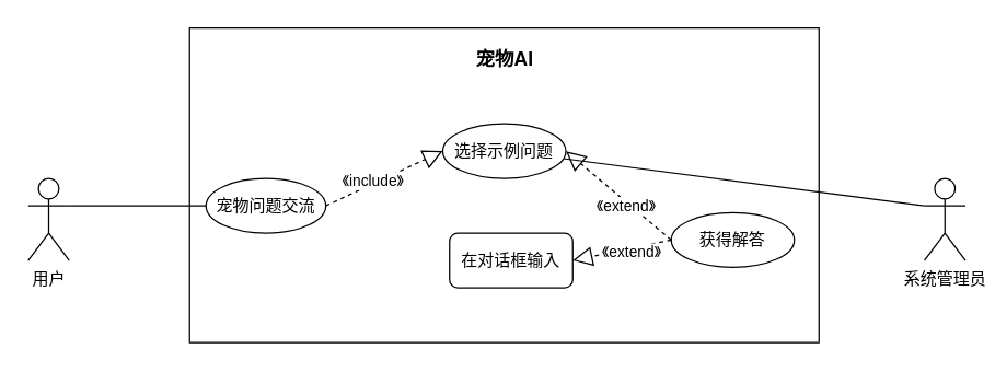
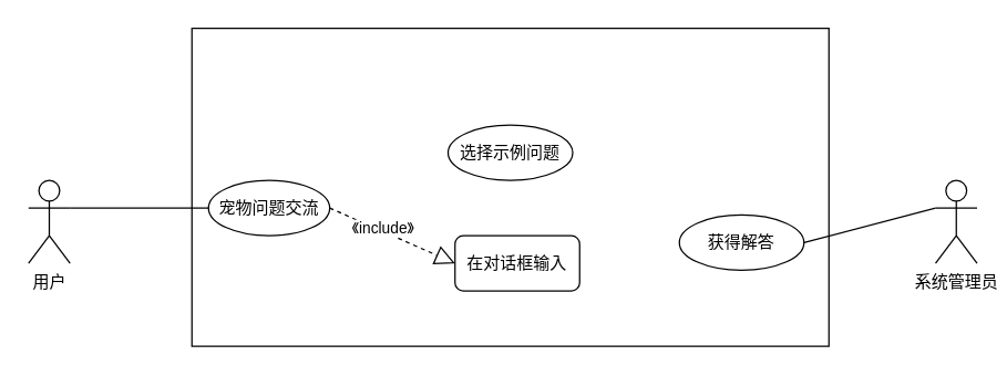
  <mxCell id="0" />
  <mxCell id="1" parent="0" />
  <mxCell id="2" value="" style="rounded=0;whiteSpace=wrap;html=1;" vertex="1" parent="1"><mxGeometry x="138" y="20" width="460" height="230" as="geometry" /></mxCell>
  <mxCell id="3" value="用户" style="shape=umlActor;verticalLabelPosition=bottom;verticalAlign=top;html=1;outlineConnect=0;" vertex="1" parent="1"><mxGeometry x="20" y="130" width="30" height="60" as="geometry" /></mxCell>
  <mxCell id="4" value="系统管理员" style="shape=umlActor;verticalLabelPosition=bottom;verticalAlign=top;html=1;outlineConnect=0;" vertex="1" parent="1"><mxGeometry x="675" y="130" width="30" height="60" as="geometry" /></mxCell>
- <mxCell id="5" value="&lt;font style=&quot;font-size: 14px;&quot;&gt;宠物AI&lt;/font&gt;" style="text;strokeColor=none;fillColor=none;html=1;fontSize=24;fontStyle=1;verticalAlign=middle;align=center;" vertex="1" parent="1"><mxGeometry x="318" y="20" width="100" height="40" as="geometry" /></mxCell>
  <mxCell id="6" value="宠物问题交流" style="ellipse;whiteSpace=wrap;html=1;" vertex="1" parent="1"><mxGeometry x="150" y="130" width="87.5" height="40" as="geometry" /></mxCell>
  <mxCell id="7" value="" style="endArrow=none;html=1;rounded=0;entryX=0;entryY=0.5;entryDx=0;entryDy=0;" edge="1" parent="1" target="6"><mxGeometry width="50" height="50" relative="1" as="geometry"><mxPoint x="50" y="150" as="sourcePoint" /><mxPoint x="180" y="-140" as="targetPoint" /></mxGeometry></mxCell>
  <mxCell id="8" value="获得解答" style="ellipse;whiteSpace=wrap;html=1;" vertex="1" parent="1"><mxGeometry x="490" y="155" width="90" height="40" as="geometry" /></mxCell>
- <mxCell id="9" value="" style="endArrow=block;dashed=1;endFill=0;endSize=12;html=1;rounded=0;entryX=1;entryY=0.5;entryDx=0;entryDy=0;exitX=0;exitY=0.5;exitDx=0;exitDy=0;" edge="1" parent="1" source="8" target="15"><mxGeometry width="160" relative="1" as="geometry"><mxPoint x="74" y="-80" as="sourcePoint" /><mxPoint x="274" y="-20" as="targetPoint" /></mxGeometry></mxCell>
- <mxCell id="10" value="《extend》" style="edgeLabel;html=1;align=center;verticalAlign=middle;resizable=0;points=[];" vertex="1" connectable="0" parent="9"><mxGeometry x="-0.167" y="2" relative="1" as="geometry"><mxPoint as="offset" /></mxGeometry></mxCell>
- <mxCell id="11" value="" style="endArrow=none;html=1;rounded=0;exitX=0;exitY=0.333;exitDx=0;exitDy=0;exitPerimeter=0;" edge="1" parent="1" source="4" target="14"><mxGeometry width="50" height="50" relative="1" as="geometry"><mxPoint x="60" y="160" as="sourcePoint" /><mxPoint x="177" y="160" as="targetPoint" /></mxGeometry></mxCell>
- <mxCell id="12" value="" style="endArrow=block;dashed=1;endFill=0;endSize=12;html=1;rounded=0;exitX=1;exitY=0.5;exitDx=0;exitDy=0;entryX=0;entryY=0.5;entryDx=0;entryDy=0;" edge="1" parent="1" source="6" target="14"><mxGeometry width="160" relative="1" as="geometry"><mxPoint x="360" y="200" as="sourcePoint" /><mxPoint x="340" y="90" as="targetPoint" /></mxGeometry></mxCell>
- <mxCell id="13" value="《include》" style="edgeLabel;html=1;align=center;verticalAlign=middle;resizable=0;points=[];" vertex="1" connectable="0" parent="12"><mxGeometry x="-0.167" y="2" relative="1" as="geometry"><mxPoint as="offset" /></mxGeometry></mxCell>
+ <mxCell id="11" value="" style="endArrow=none;html=1;rounded=0;entryX=1;entryY=0.5;entryDx=0;entryDy=0;exitX=0;exitY=0.333;exitDx=0;exitDy=0;exitPerimeter=0;" edge="1" parent="1" source="4" target="8"><mxGeometry width="50" height="50" relative="1" as="geometry"><mxPoint x="60" y="160" as="sourcePoint" /><mxPoint x="177" y="160" as="targetPoint" /></mxGeometry></mxCell>
  <mxCell id="14" value="选择示例问题" style="ellipse;whiteSpace=wrap;html=1;" vertex="1" parent="1"><mxGeometry x="323" y="90" width="90" height="40" as="geometry" /></mxCell>
  <mxCell id="15" value="在对话框输入" style="whiteSpace=wrap;html=1;rounded=1;" vertex="1" parent="1"><mxGeometry x="328" y="170" width="90" height="40" as="geometry" /></mxCell>
- <mxCell id="18" value="" style="endArrow=block;dashed=1;endFill=0;endSize=12;html=1;rounded=0;entryX=1;entryY=0.5;entryDx=0;entryDy=0;exitX=0;exitY=0.5;exitDx=0;exitDy=0;" edge="1" parent="1" source="8" target="14"><mxGeometry width="160" relative="1" as="geometry"><mxPoint x="500" y="160" as="sourcePoint" /><mxPoint x="428" y="200" as="targetPoint" /></mxGeometry></mxCell>
- <mxCell id="19" value="《extend》" style="edgeLabel;html=1;align=center;verticalAlign=middle;resizable=0;points=[];" vertex="1" connectable="0" parent="18"><mxGeometry x="-0.167" y="2" relative="1" as="geometry"><mxPoint as="offset" /></mxGeometry></mxCell>
+ <mxCell id="16" value="" style="endArrow=block;dashed=1;endFill=0;endSize=12;html=1;rounded=0;exitX=1;exitY=0.5;exitDx=0;exitDy=0;entryX=0;entryY=0.5;entryDx=0;entryDy=0;" edge="1" parent="1" source="6" target="15"><mxGeometry width="160" relative="1" as="geometry"><mxPoint x="248" y="160" as="sourcePoint" /><mxPoint x="360" y="70" as="targetPoint" /></mxGeometry></mxCell>
+ <mxCell id="17" value="《include》" style="edgeLabel;html=1;align=center;verticalAlign=middle;resizable=0;points=[];" vertex="1" connectable="0" parent="16"><mxGeometry x="-0.167" y="2" relative="1" as="geometry"><mxPoint as="offset" /></mxGeometry></mxCell>
